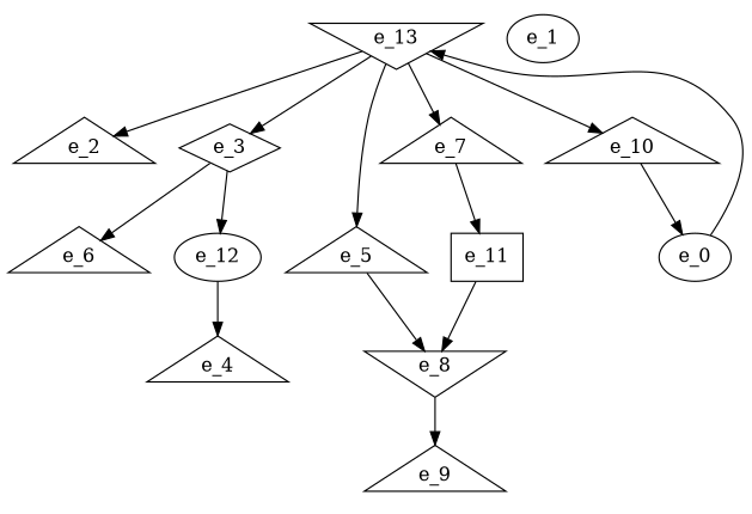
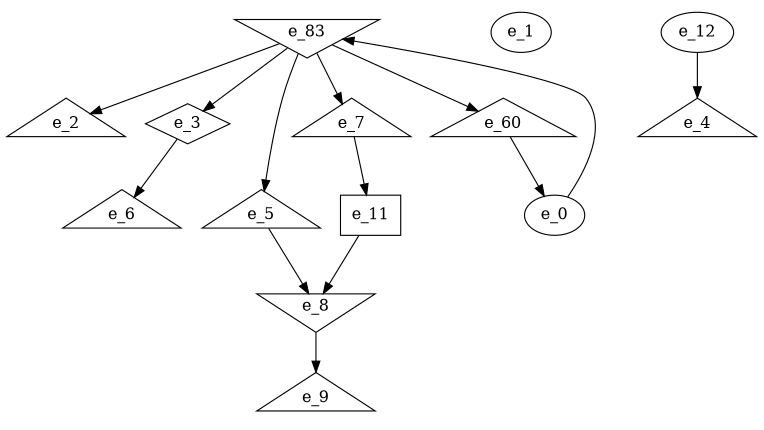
  digraph {
    node [shape=triangle]
-   e_13 [shape=invtriangle]
+   e_13 [shape=invtriangle label=e_83]
    e_2
    e_3 [shape=diamond]
    e_5
    e_7
-   e_10
+   e_10 [label=e_60]
    e_0 [shape=""]
    e_1 [shape=""]
    e_6
    e_12 [shape=ellipse]
    e_4
    e_8 [shape=invtriangle]
    e_9
    e_11 [shape=dot]
    e_13 -> e_2
    e_13 -> e_3
    e_13 -> e_5
    e_13 -> e_7
    e_13 -> e_10
    e_3 -> e_6
-   e_3 -> e_12
    e_5 -> e_8
    e_7 -> e_11
    e_10 -> e_0
    e_0 -> e_13
    e_12 -> e_4
    e_8 -> e_9
    e_11 -> e_8
  }
